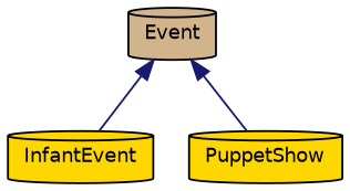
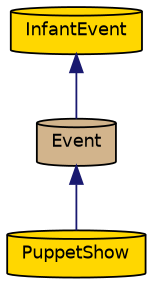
  digraph {
    node [color=black fillcolor=gold fontname=Helvetica fontsize=10 shape=cylinder style=filled]
    edge [color=midnightblue dir=back fontname=Helvetica fontsize=10 labelfontname=Helvetica labelfontsize=10 style=solid]
    n1 [fontcolor=black height=0.2 label=InfantEvent width=0.4]
    n2 [height=0.2 label=PuppetShow width=0.4]
    n3 [fillcolor=tan height=0.2 label=Event width=0.4]
-   n3 -> n1
+   n1 -> n3
    n3 -> n2
  }
